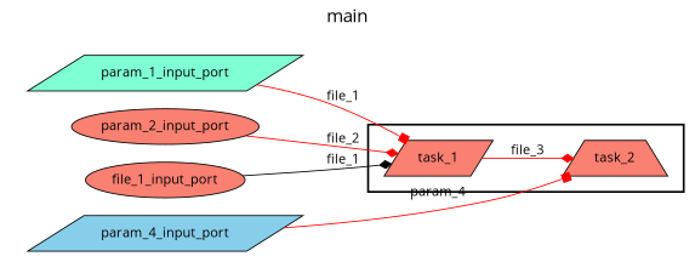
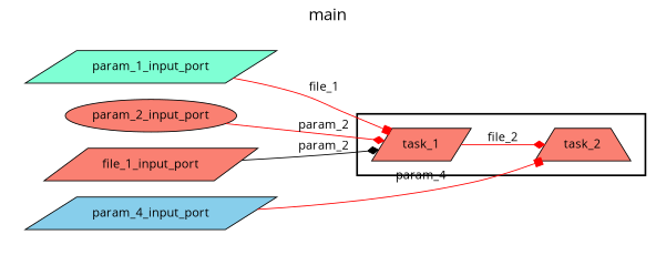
  digraph {
    fontname="Open Sans"
    fontsize=18
    label=main
    labelloc=t
    rankdir=LR
    node [fillcolor=salmon fontname="Open Sans" peripheries=1 shape=parallelogram style=filled]
    edge [arrowhead=diamond color=red fontname="Open Sans"]
    task_1
    task_2 [shape=trapezium]
    param_1_input_port [fillcolor=aquamarine width=0.2]
    param_2_input_port [shape=ellipse width=0.2]
    param_4_input_port [fillcolor=skyblue width=0.2]
-   file_1_input_port [shape=ellipse width=0.2]
+   file_1_input_port [width=0.2]
    subgraph cluster_1 {
      color=black
      label=""
      penwidth=2
      subgraph cluster_2 {
        color=white
        label=""
        penwidth=2
        task_1
        task_2
      }
    }
    subgraph cluster_3 {
      color=white
      label=""
      subgraph cluster_4 {
        color=white
        label=""
        param_1_input_port
        param_2_input_port
        param_4_input_port
        file_1_input_port
      }
    }
-   task_1 -> task_2 [label=file_3]
+   task_1 -> task_2 [label=file_2]
    param_1_input_port -> task_1 [arrowhead=box label=file_1]
-   param_2_input_port -> task_1 [label=file_2]
+   param_2_input_port -> task_1 [label=param_2]
    param_4_input_port -> task_2 [arrowhead=box label=param_4]
-   file_1_input_port -> task_1 [color=black label=file_1]
+   file_1_input_port -> task_1 [color=black label=param_2]
  }
